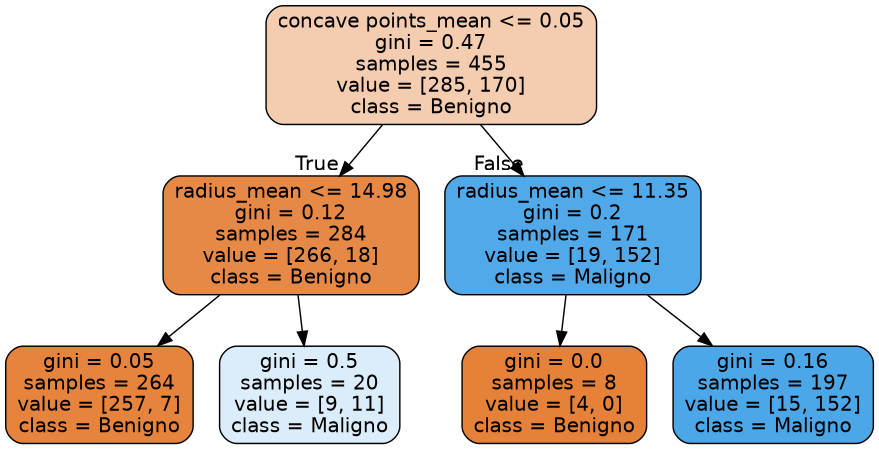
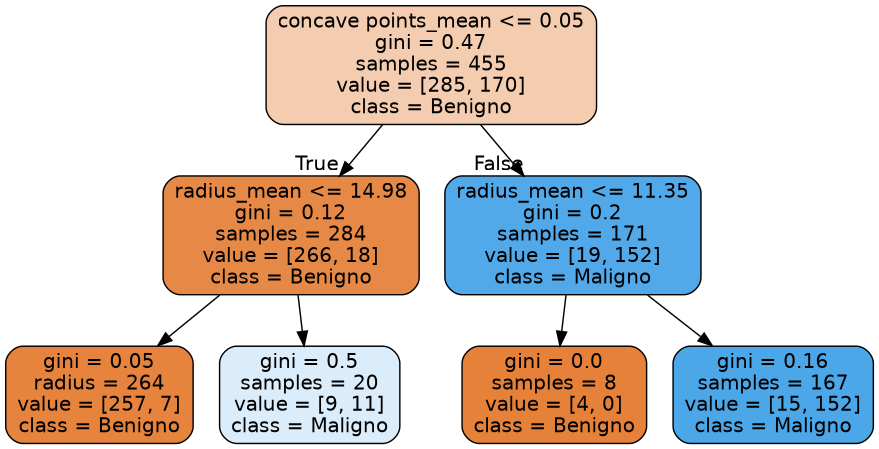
  digraph {
    fontname="DejaVu Sans"
    node [color=black fontname="DejaVu Sans" shape=box style="filled, rounded"]
    edge [fontname="DejaVu Sans"]
    n1 [fillcolor="#e5813967" label="concave points_mean <= 0.05\ngini = 0.47\nsamples = 455\nvalue = [285, 170]\nclass = Benigno"]
    n2 [fillcolor="#e58139ee" label="radius_mean <= 14.98\ngini = 0.12\nsamples = 284\nvalue = [266, 18]\nclass = Benigno"]
    n3 [fillcolor="#399de5df" label="radius_mean <= 11.35\ngini = 0.2\nsamples = 171\nvalue = [19, 152]\nclass = Maligno"]
-   n4 [fillcolor="#e58139f8" label="gini = 0.05\nsamples = 264\nvalue = [257, 7]\nclass = Benigno"]
+   n4 [fillcolor="#e58139f8" label="gini = 0.05\nradius = 264\nvalue = [257, 7]\nclass = Benigno"]
    n5 [fillcolor="#399de52e" label="gini = 0.5\nsamples = 20\nvalue = [9, 11]\nclass = Maligno"]
    n6 [fillcolor="#e58139ff" label="gini = 0.0\nsamples = 8\nvalue = [4, 0]\nclass = Benigno"]
-   n7 [fillcolor="#399de5e6" label="gini = 0.16\nsamples = 197\nvalue = [15, 152]\nclass = Maligno"]
+   n7 [fillcolor="#399de5e6" label="gini = 0.16\nsamples = 167\nvalue = [15, 152]\nclass = Maligno"]
    n1 -> n2 [headlabel=True labelangle=45 labeldistance=2.5]
    n1 -> n3 [headlabel=False labelangle=-45 labeldistance=2.5]
    n2 -> n4
    n2 -> n5
    n3 -> n6
    n3 -> n7
  }
